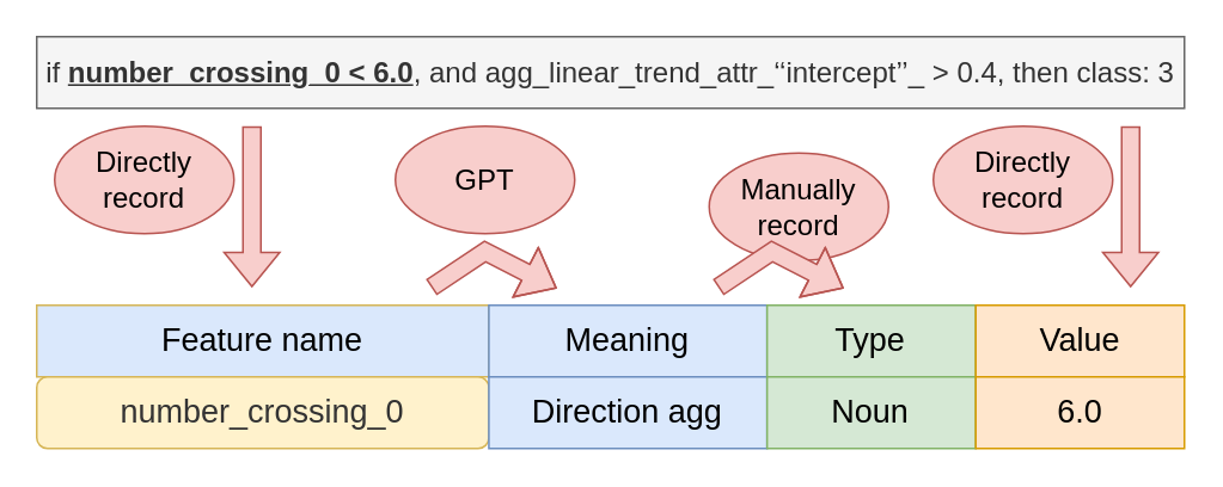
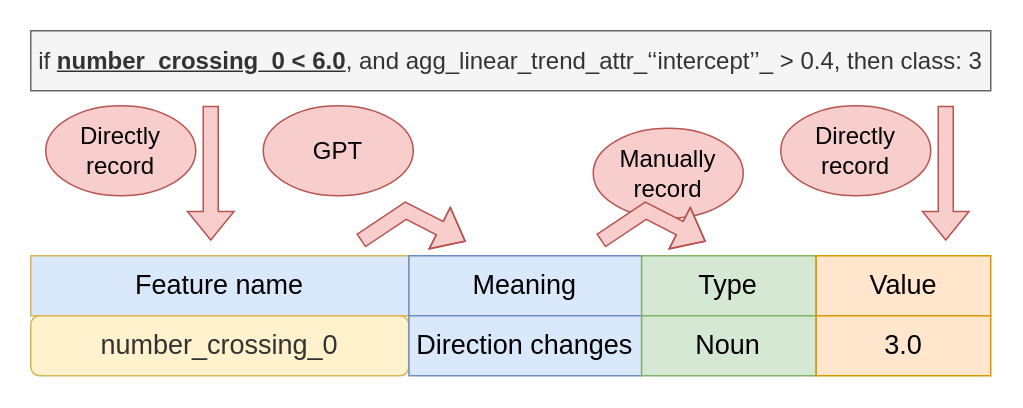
  <mxCell id="0" />
  <mxCell id="1" parent="0" />
  <mxCell id="2" value="&lt;span style=&quot;font-weight: normal; font-size: 16px;&quot;&gt;if &lt;/span&gt;&lt;u style=&quot;font-size: 16px;&quot;&gt;number_crossing_0 &amp;lt; 6.0&lt;/u&gt;&lt;span style=&quot;font-weight: normal; font-size: 16px;&quot;&gt;, and agg_linear_trend_attr_‘‘intercept’’_ &amp;gt; 0.4, then class: 3&lt;/span&gt;" style="rounded=0;whiteSpace=wrap;html=1;fontSize=16;fontStyle=1;fillColor=#f5f5f5;fontColor=#333333;strokeColor=#666666;" vertex="1" parent="1"><mxGeometry x="20" y="20" width="640" height="40" as="geometry" /></mxCell>
  <mxCell id="3" value="" style="shape=flexArrow;endArrow=classic;html=1;rounded=0;fillColor=#f8cecc;strokeColor=#b85450;" edge="1" parent="1"><mxGeometry width="50" height="50" relative="1" as="geometry"><mxPoint x="140" y="70" as="sourcePoint" /><mxPoint x="140" y="160" as="targetPoint" /></mxGeometry></mxCell>
- <mxCell id="4" value="GPT" style="ellipse;whiteSpace=wrap;html=1;fillColor=#f8cecc;strokeColor=#b85450;fontSize=16;" vertex="1" parent="1"><mxGeometry x="220" y="70" width="100" height="60" as="geometry" /></mxCell>
+ <mxCell id="4" value="GPT" style="ellipse;whiteSpace=wrap;html=1;fillColor=#f8cecc;strokeColor=#b85450;fontSize=16;" vertex="1" parent="1"><mxGeometry x="175" y="70" width="100" height="60" as="geometry" /></mxCell>
  <mxCell id="5" value="Manually record" style="ellipse;whiteSpace=wrap;html=1;fillColor=#f8cecc;strokeColor=#b85450;fontSize=16;" vertex="1" parent="1"><mxGeometry x="395" y="85" width="100" height="60" as="geometry" /></mxCell>
  <mxCell id="6" value="Directly record" style="ellipse;whiteSpace=wrap;html=1;fillColor=#f8cecc;strokeColor=#b85450;fontSize=16;" vertex="1" parent="1"><mxGeometry x="520" y="70" width="100" height="60" as="geometry" /></mxCell>
  <mxCell id="7" value="" style="group;fontSize=18;" vertex="1" connectable="0" parent="1"><mxGeometry x="20" y="170" width="640" height="80" as="geometry" /></mxCell>
  <mxCell id="8" value="Feature name" style="rounded=0;whiteSpace=wrap;html=1;fillColor=#dae8fc;strokeColor=#d6b656;fontSize=18;" vertex="1" parent="7"><mxGeometry width="252.121" height="40" as="geometry" /></mxCell>
  <mxCell id="9" value="Meaning" style="rounded=0;whiteSpace=wrap;html=1;fillColor=#dae8fc;strokeColor=#6c8ebf;fontSize=18;" vertex="1" parent="7"><mxGeometry x="252.121" width="155.152" height="40" as="geometry" /></mxCell>
  <mxCell id="10" value="Type" style="rounded=0;whiteSpace=wrap;html=1;fillColor=#d5e8d4;strokeColor=#82b366;fontSize=18;" vertex="1" parent="7"><mxGeometry x="407.273" width="116.364" height="40" as="geometry" /></mxCell>
  <mxCell id="11" value="Value" style="rounded=0;whiteSpace=wrap;html=1;fillColor=#ffe6cc;strokeColor=#d79b00;fontSize=18;" vertex="1" parent="7"><mxGeometry x="523.636" width="116.364" height="40" as="geometry" /></mxCell>
  <mxCell id="12" value="&lt;span style=&quot;caret-color: rgb(51, 51, 51); color: rgb(51, 51, 51); font-size: 18px;&quot;&gt;number_crossing_0&lt;/span&gt;" style="whiteSpace=wrap;html=1;fillColor=#fff2cc;strokeColor=#d6b656;fontSize=18;fontStyle=0;rounded=1;" vertex="1" parent="7"><mxGeometry y="40" width="252.121" height="40" as="geometry" /></mxCell>
- <mxCell id="13" value="Direction agg" style="rounded=0;whiteSpace=wrap;html=1;fillColor=#dae8fc;strokeColor=#6c8ebf;fontSize=18;" vertex="1" parent="7"><mxGeometry x="252.121" y="40" width="155.152" height="40" as="geometry" /></mxCell>
+ <mxCell id="13" value="Direction changes" style="rounded=0;whiteSpace=wrap;html=1;fillColor=#dae8fc;strokeColor=#6c8ebf;fontSize=18;" vertex="1" parent="7"><mxGeometry x="252.121" y="40" width="155.152" height="40" as="geometry" /></mxCell>
  <mxCell id="14" value="Noun" style="rounded=0;whiteSpace=wrap;html=1;fillColor=#d5e8d4;strokeColor=#82b366;fontSize=18;" vertex="1" parent="7"><mxGeometry x="407.273" y="40" width="116.364" height="40" as="geometry" /></mxCell>
- <mxCell id="15" value="6.0" style="rounded=0;whiteSpace=wrap;html=1;fillColor=#ffe6cc;strokeColor=#d79b00;fontSize=18;" vertex="1" parent="7"><mxGeometry x="523.636" y="40" width="116.364" height="40" as="geometry" /></mxCell>
+ <mxCell id="15" value="3.0" style="rounded=0;whiteSpace=wrap;html=1;fillColor=#ffe6cc;strokeColor=#d79b00;fontSize=18;" vertex="1" parent="7"><mxGeometry x="523.636" y="40" width="116.364" height="40" as="geometry" /></mxCell>
  <mxCell id="16" value="" style="shape=flexArrow;endArrow=classic;html=1;rounded=0;fillColor=#f8cecc;strokeColor=#b85450;" edge="1" parent="1"><mxGeometry width="50" height="50" relative="1" as="geometry"><mxPoint x="630" y="70" as="sourcePoint" /><mxPoint x="630" y="160" as="targetPoint" /></mxGeometry></mxCell>
  <mxCell id="17" value="" style="shape=flexArrow;endArrow=classic;html=1;rounded=0;exitX=0;exitY=0;exitDx=0;exitDy=0;fillColor=#f8cecc;strokeColor=#b85450;" edge="1" parent="1"><mxGeometry width="50" height="50" relative="1" as="geometry"><mxPoint x="240" y="160" as="sourcePoint" /><mxPoint x="310" y="160.5" as="targetPoint" /><Array as="points"><mxPoint x="270" y="140" /></Array></mxGeometry></mxCell>
  <mxCell id="18" value="" style="shape=flexArrow;endArrow=classic;html=1;rounded=0;exitX=0;exitY=0;exitDx=0;exitDy=0;fillColor=#f8cecc;strokeColor=#b85450;" edge="1" parent="1"><mxGeometry width="50" height="50" relative="1" as="geometry"><mxPoint x="400" y="160" as="sourcePoint" /><mxPoint x="470" y="160.5" as="targetPoint" /><Array as="points"><mxPoint x="430" y="140" /></Array></mxGeometry></mxCell>
  <mxCell id="19" value="Directly record" style="ellipse;whiteSpace=wrap;html=1;fillColor=#f8cecc;strokeColor=#b85450;fontSize=16;" vertex="1" parent="1"><mxGeometry x="30" y="70" width="100" height="60" as="geometry" /></mxCell>
